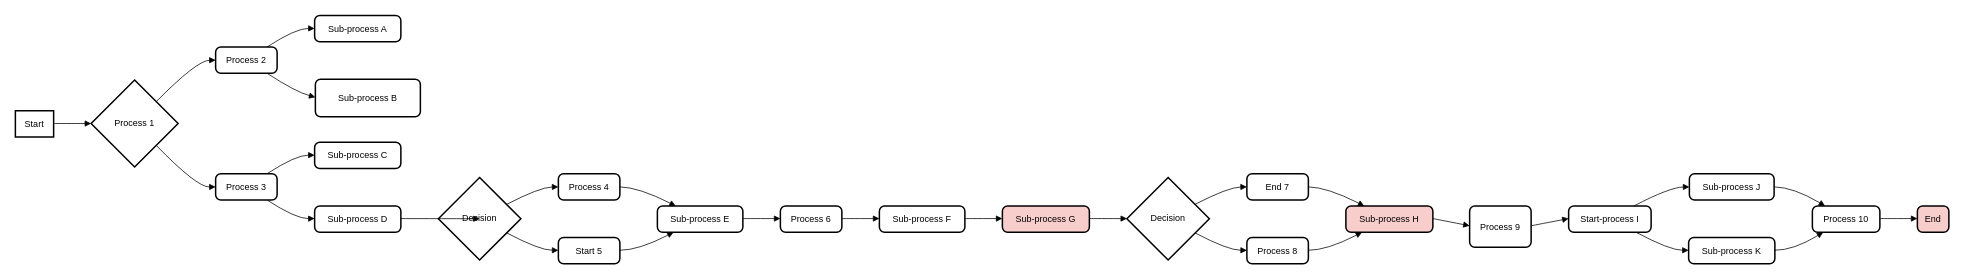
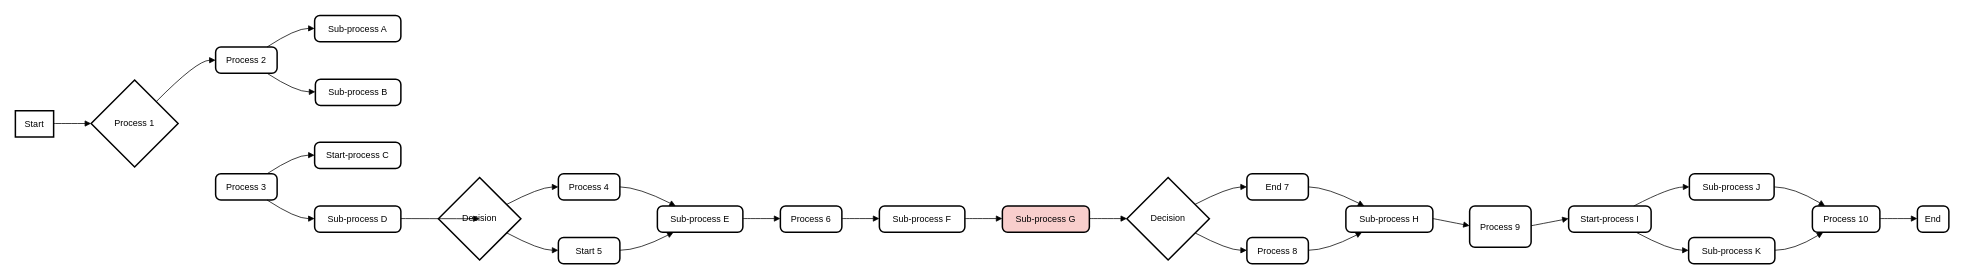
  <mxCell id="0" />
  <mxCell id="1" parent="0" />
  <mxCell id="2" value="Start" style="whiteSpace=wrap;strokeWidth=2;" vertex="1" parent="1"><mxGeometry y="147" width="51" height="35" as="geometry" x="20" /></mxCell>
  <mxCell id="3" value="Process 1" style="rhombus;strokeWidth=2;whiteSpace=wrap;" vertex="1" parent="1"><mxGeometry x="121" y="106" width="116" height="116" as="geometry" /></mxCell>
  <mxCell id="4" value="Process 2" style="rounded=1;absoluteArcSize=1;arcSize=14;whiteSpace=wrap;strokeWidth=2;" vertex="1" parent="1"><mxGeometry x="287" y="62" width="82" height="35" as="geometry" /></mxCell>
  <mxCell id="5" value="Sub-process A" style="rounded=1;absoluteArcSize=1;arcSize=14;whiteSpace=wrap;strokeWidth=2;" vertex="1" parent="1"><mxGeometry x="419" width="115" height="35" as="geometry" y="20" /></mxCell>
- <mxCell id="6" value="Sub-process B" style="rounded=1;absoluteArcSize=1;arcSize=14;whiteSpace=wrap;strokeWidth=2;" vertex="1" parent="1"><mxGeometry x="420" y="105" width="140" height="50" as="geometry" /></mxCell>
+ <mxCell id="6" value="Sub-process B" style="rounded=1;absoluteArcSize=1;arcSize=14;whiteSpace=wrap;strokeWidth=2;" vertex="1" parent="1"><mxGeometry x="420" y="105" width="114" height="35" as="geometry" /></mxCell>
  <mxCell id="7" value="Process 3" style="rounded=1;absoluteArcSize=1;arcSize=14;whiteSpace=wrap;strokeWidth=2;" vertex="1" parent="1"><mxGeometry x="287" y="231" width="82" height="35" as="geometry" /></mxCell>
- <mxCell id="8" value="Sub-process C" style="rounded=1;absoluteArcSize=1;arcSize=14;whiteSpace=wrap;strokeWidth=2;" vertex="1" parent="1"><mxGeometry x="419" y="189" width="115" height="35" as="geometry" /></mxCell>
+ <mxCell id="8" value="Start-process C" style="rounded=1;absoluteArcSize=1;arcSize=14;whiteSpace=wrap;strokeWidth=2;" vertex="1" parent="1"><mxGeometry x="419" y="189" width="115" height="35" as="geometry" /></mxCell>
  <mxCell id="9" value="Sub-process D" style="rounded=1;absoluteArcSize=1;arcSize=14;whiteSpace=wrap;strokeWidth=2;" vertex="1" parent="1"><mxGeometry x="419" y="274" width="115" height="35" as="geometry" /></mxCell>
  <mxCell id="10" value="Decision" style="rhombus;strokeWidth=2;whiteSpace=wrap;" vertex="1" parent="1"><mxGeometry x="584" y="236" width="110" height="110" as="geometry" /></mxCell>
  <mxCell id="11" value="Process 4" style="rounded=1;absoluteArcSize=1;arcSize=14;whiteSpace=wrap;strokeWidth=2;" vertex="1" parent="1"><mxGeometry x="744" y="231" width="82" height="35" as="geometry" /></mxCell>
  <mxCell id="12" value="Start 5" style="rounded=1;absoluteArcSize=1;arcSize=14;whiteSpace=wrap;strokeWidth=2;" vertex="1" parent="1"><mxGeometry x="744" y="316" width="82" height="35" as="geometry" /></mxCell>
  <mxCell id="13" value="Sub-process E" style="rounded=1;absoluteArcSize=1;arcSize=14;whiteSpace=wrap;strokeWidth=2;" vertex="1" parent="1"><mxGeometry x="876" y="274" width="114" height="35" as="geometry" /></mxCell>
  <mxCell id="14" value="Process 6" style="rounded=1;absoluteArcSize=1;arcSize=14;whiteSpace=wrap;strokeWidth=2;" vertex="1" parent="1"><mxGeometry x="1040" y="274" width="82" height="35" as="geometry" /></mxCell>
  <mxCell id="15" value="Sub-process F" style="rounded=1;absoluteArcSize=1;arcSize=14;whiteSpace=wrap;strokeWidth=2;" vertex="1" parent="1"><mxGeometry x="1172" y="274" width="114" height="35" as="geometry" /></mxCell>
  <mxCell id="16" value="Sub-process G" style="rounded=1;absoluteArcSize=1;arcSize=14;whiteSpace=wrap;strokeWidth=2;fillColor=#f8cecc;" vertex="1" parent="1"><mxGeometry x="1336" y="274" width="116" height="35" as="geometry" /></mxCell>
  <mxCell id="17" value="Decision" style="rhombus;strokeWidth=2;whiteSpace=wrap;" vertex="1" parent="1"><mxGeometry x="1502" y="236" width="110" height="110" as="geometry" /></mxCell>
  <mxCell id="18" value="End 7" style="rounded=1;absoluteArcSize=1;arcSize=14;whiteSpace=wrap;strokeWidth=2;" vertex="1" parent="1"><mxGeometry x="1662" y="231" width="82" height="35" as="geometry" /></mxCell>
  <mxCell id="19" value="Process 8" style="rounded=1;absoluteArcSize=1;arcSize=14;whiteSpace=wrap;strokeWidth=2;" vertex="1" parent="1"><mxGeometry x="1662" y="316" width="82" height="35" as="geometry" /></mxCell>
- <mxCell id="20" value="Sub-process H" style="rounded=1;absoluteArcSize=1;arcSize=14;whiteSpace=wrap;strokeWidth=2;fillColor=#f8cecc;" vertex="1" parent="1"><mxGeometry x="1794" y="274" width="116" height="35" as="geometry" /></mxCell>
+ <mxCell id="20" value="Sub-process H" style="rounded=1;absoluteArcSize=1;arcSize=14;whiteSpace=wrap;strokeWidth=2;" vertex="1" parent="1"><mxGeometry x="1794" y="274" width="116" height="35" as="geometry" /></mxCell>
  <mxCell id="21" value="Process 9" style="rounded=1;absoluteArcSize=1;arcSize=14;whiteSpace=wrap;strokeWidth=2;" vertex="1" parent="1"><mxGeometry x="1959" y="274" width="82" height="55" as="geometry" /></mxCell>
  <mxCell id="22" value="Start-process I" style="rounded=1;absoluteArcSize=1;arcSize=14;whiteSpace=wrap;strokeWidth=2;" vertex="1" parent="1"><mxGeometry x="2091" y="274" width="110" height="35" as="geometry" /></mxCell>
  <mxCell id="23" value="Sub-process J" style="rounded=1;absoluteArcSize=1;arcSize=14;whiteSpace=wrap;strokeWidth=2;" vertex="1" parent="1"><mxGeometry x="2252" y="231" width="113" height="35" as="geometry" /></mxCell>
  <mxCell id="24" value="Sub-process K" style="rounded=1;absoluteArcSize=1;arcSize=14;whiteSpace=wrap;strokeWidth=2;" vertex="1" parent="1"><mxGeometry x="2251" y="316" width="115" height="35" as="geometry" /></mxCell>
  <mxCell id="25" value="Process 10" style="rounded=1;absoluteArcSize=1;arcSize=14;whiteSpace=wrap;strokeWidth=2;" vertex="1" parent="1"><mxGeometry x="2416" y="274" width="90" height="35" as="geometry" /></mxCell>
- <mxCell id="26" value="End" style="rounded=1;absoluteArcSize=1;arcSize=14;whiteSpace=wrap;strokeWidth=2;fillColor=#f8cecc;" vertex="1" parent="1"><mxGeometry x="2556" y="274" width="42" height="35" as="geometry" /></mxCell>
+ <mxCell id="26" value="End" style="rounded=1;absoluteArcSize=1;arcSize=14;whiteSpace=wrap;strokeWidth=2;" vertex="1" parent="1"><mxGeometry x="2556" y="274" width="42" height="35" as="geometry" /></mxCell>
  <mxCell id="27" value="" style="curved=1;startArrow=none;endArrow=block;exitX=1.0;exitY=0.486;entryX=0.0;entryY=0.5;" edge="1" parent="1" source="2" target="3"><mxGeometry relative="1" as="geometry"><Array as="points" /></mxGeometry></mxCell>
  <mxCell id="28" value="" style="curved=1;startArrow=none;endArrow=block;exitX=0.995;exitY=-0.001;entryX=0.004;entryY=0.5;" edge="1" parent="1" source="3" target="4"><mxGeometry relative="1" as="geometry"><Array as="points"><mxPoint x="262" y="80" /></Array></mxGeometry></mxCell>
  <mxCell id="29" value="" style="curved=1;startArrow=none;endArrow=block;exitX=0.831;exitY=0.007;entryX=0.003;entryY=0.493;" edge="1" parent="1" source="4" target="5"><mxGeometry relative="1" as="geometry"><Array as="points"><mxPoint x="394" y="37" /></Array></mxGeometry></mxCell>
  <mxCell id="30" value="" style="curved=1;startArrow=none;endArrow=block;exitX=0.831;exitY=0.993;entryX=-0.004;entryY=0.479;" edge="1" parent="1" source="4" target="6"><mxGeometry relative="1" as="geometry"><Array as="points"><mxPoint x="394" y="122" /></Array></mxGeometry></mxCell>
- <mxCell id="31" value="" style="curved=1;startArrow=none;endArrow=block;exitX=0.995;exitY=1.001;entryX=0.004;entryY=0.5;" edge="1" parent="1" source="3" target="7"><mxGeometry relative="1" as="geometry"><Array as="points"><mxPoint x="262" y="249" /></Array></mxGeometry></mxCell>
  <mxCell id="32" value="" style="curved=1;startArrow=none;endArrow=block;exitX=0.831;exitY=0.007;entryX=0.002;entryY=0.493;" edge="1" parent="1" source="7" target="8"><mxGeometry relative="1" as="geometry"><Array as="points"><mxPoint x="394" y="206" /></Array></mxGeometry></mxCell>
  <mxCell id="33" value="" style="curved=1;startArrow=none;endArrow=block;exitX=0.831;exitY=0.993;entryX=0.001;entryY=0.479;" edge="1" parent="1" source="7" target="9"><mxGeometry relative="1" as="geometry"><Array as="points"><mxPoint x="394" y="291" /></Array></mxGeometry></mxCell>
  <mxCell id="34" value="" style="curved=1;startArrow=none;endArrow=block;exitX=1.003;exitY=0.479;entryX=0.003;entryY=0.498;" edge="1" parent="1" source="9" target="10"><mxGeometry relative="1" as="geometry"><Array as="points" /></mxGeometry></mxCell>
  <mxCell id="35" value="" style="curved=1;startArrow=none;endArrow=block;exitX=1.002;exitY=0.234;entryX=0.003;entryY=0.5;" edge="1" parent="1" source="10" target="11"><mxGeometry relative="1" as="geometry"><Array as="points"><mxPoint x="719" y="249" /></Array></mxGeometry></mxCell>
  <mxCell id="36" value="" style="curved=1;startArrow=none;endArrow=block;exitX=1.002;exitY=0.762;entryX=0.003;entryY=0.486;" edge="1" parent="1" source="10" target="12"><mxGeometry relative="1" as="geometry"><Array as="points"><mxPoint x="719" y="333" /></Array></mxGeometry></mxCell>
  <mxCell id="37" value="" style="curved=1;startArrow=none;endArrow=block;exitX=1.001;exitY=0.5;entryX=0.207;entryY=-0.014;" edge="1" parent="1" source="11" target="13"><mxGeometry relative="1" as="geometry"><Array as="points"><mxPoint x="851" y="249" /></Array></mxGeometry></mxCell>
  <mxCell id="38" value="" style="curved=1;startArrow=none;endArrow=block;exitX=1.001;exitY=0.486;entryX=0.207;entryY=0.971;" edge="1" parent="1" source="12" target="13"><mxGeometry relative="1" as="geometry"><Array as="points"><mxPoint x="851" y="333" /></Array></mxGeometry></mxCell>
  <mxCell id="39" value="" style="curved=1;startArrow=none;endArrow=block;exitX=1.0;exitY=0.479;entryX=0.0;entryY=0.479;" edge="1" parent="1" source="13" target="14"><mxGeometry relative="1" as="geometry"><Array as="points" /></mxGeometry></mxCell>
  <mxCell id="40" value="" style="curved=1;startArrow=none;endArrow=block;exitX=0.998;exitY=0.479;entryX=-0.002;entryY=0.479;" edge="1" parent="1" source="14" target="15"><mxGeometry relative="1" as="geometry"><Array as="points" /></mxGeometry></mxCell>
  <mxCell id="41" value="" style="curved=1;startArrow=none;endArrow=block;exitX=0.997;exitY=0.479;entryX=-0.003;entryY=0.479;" edge="1" parent="1" source="15" target="16"><mxGeometry relative="1" as="geometry"><Array as="points" /></mxGeometry></mxCell>
  <mxCell id="42" value="" style="curved=1;startArrow=none;endArrow=block;exitX=0.999;exitY=0.479;entryX=-0.002;entryY=0.498;" edge="1" parent="1" source="16" target="17"><mxGeometry relative="1" as="geometry"><Array as="points" /></mxGeometry></mxCell>
  <mxCell id="43" value="" style="curved=1;startArrow=none;endArrow=block;exitX=0.998;exitY=0.234;entryX=-0.003;entryY=0.5;" edge="1" parent="1" source="17" target="18"><mxGeometry relative="1" as="geometry"><Array as="points"><mxPoint x="1637" y="249" /></Array></mxGeometry></mxCell>
  <mxCell id="44" value="" style="curved=1;startArrow=none;endArrow=block;exitX=0.998;exitY=0.762;entryX=-0.003;entryY=0.486;" edge="1" parent="1" source="17" target="19"><mxGeometry relative="1" as="geometry"><Array as="points"><mxPoint x="1637" y="333" /></Array></mxGeometry></mxCell>
  <mxCell id="45" value="" style="curved=1;startArrow=none;endArrow=block;exitX=0.995;exitY=0.5;entryX=0.204;entryY=-0.014;" edge="1" parent="1" source="18" target="20"><mxGeometry relative="1" as="geometry"><Array as="points"><mxPoint x="1769" y="249" /></Array></mxGeometry></mxCell>
  <mxCell id="46" value="" style="curved=1;startArrow=none;endArrow=block;exitX=0.995;exitY=0.486;entryX=0.204;entryY=0.971;" edge="1" parent="1" source="19" target="20"><mxGeometry relative="1" as="geometry"><Array as="points"><mxPoint x="1769" y="333" /></Array></mxGeometry></mxCell>
  <mxCell id="47" value="" style="curved=1;startArrow=none;endArrow=block;exitX=0.995;exitY=0.479;entryX=0.005;entryY=0.479;" edge="1" parent="1" source="20" target="21"><mxGeometry relative="1" as="geometry"><Array as="points" /></mxGeometry></mxCell>
  <mxCell id="48" value="" style="curved=1;startArrow=none;endArrow=block;exitX=1.003;exitY=0.479;entryX=0.002;entryY=0.479;" edge="1" parent="1" source="21" target="22"><mxGeometry relative="1" as="geometry"><Array as="points" /></mxGeometry></mxCell>
  <mxCell id="49" value="" style="curved=1;startArrow=none;endArrow=block;exitX=0.798;exitY=-0.014;entryX=-0.001;entryY=0.5;" edge="1" parent="1" source="22" target="23"><mxGeometry relative="1" as="geometry"><Array as="points"><mxPoint x="2226" y="249" /></Array></mxGeometry></mxCell>
  <mxCell id="50" value="" style="curved=1;startArrow=none;endArrow=block;exitX=0.798;exitY=0.971;entryX=0.001;entryY=0.486;" edge="1" parent="1" source="22" target="24"><mxGeometry relative="1" as="geometry"><Array as="points"><mxPoint x="2226" y="333" /></Array></mxGeometry></mxCell>
  <mxCell id="51" value="" style="curved=1;startArrow=none;endArrow=block;exitX=0.999;exitY=0.5;entryX=0.18;entryY=-0.014;" edge="1" parent="1" source="23" target="25"><mxGeometry relative="1" as="geometry"><Array as="points"><mxPoint x="2391" y="249" /></Array></mxGeometry></mxCell>
  <mxCell id="52" value="" style="curved=1;startArrow=none;endArrow=block;exitX=0.997;exitY=0.486;entryX=0.18;entryY=0.971;" edge="1" parent="1" source="24" target="25"><mxGeometry relative="1" as="geometry"><Array as="points"><mxPoint x="2391" y="333" /></Array></mxGeometry></mxCell>
  <mxCell id="53" value="" style="curved=1;startArrow=none;endArrow=block;exitX=0.999;exitY=0.479;entryX=-0.003;entryY=0.479;" edge="1" parent="1" source="25" target="26"><mxGeometry relative="1" as="geometry"><Array as="points" /></mxGeometry></mxCell>
